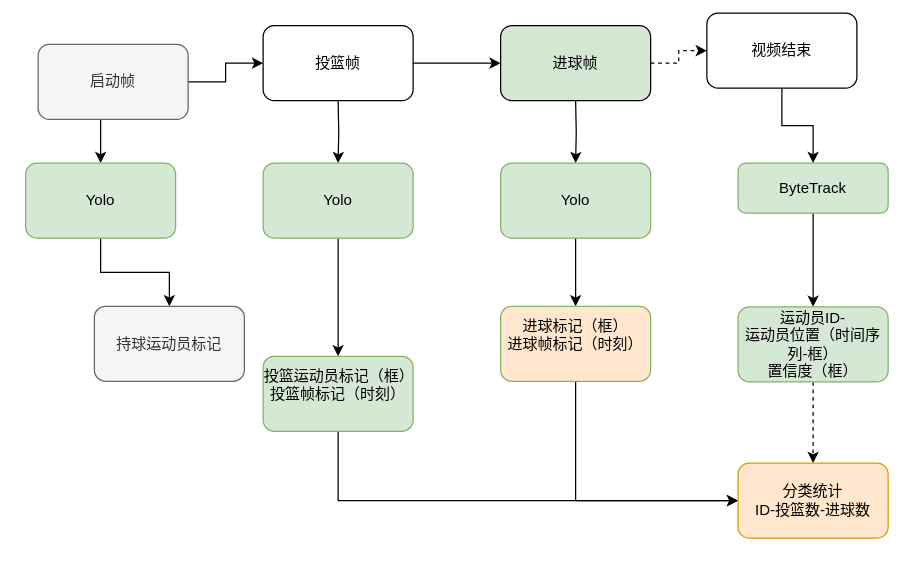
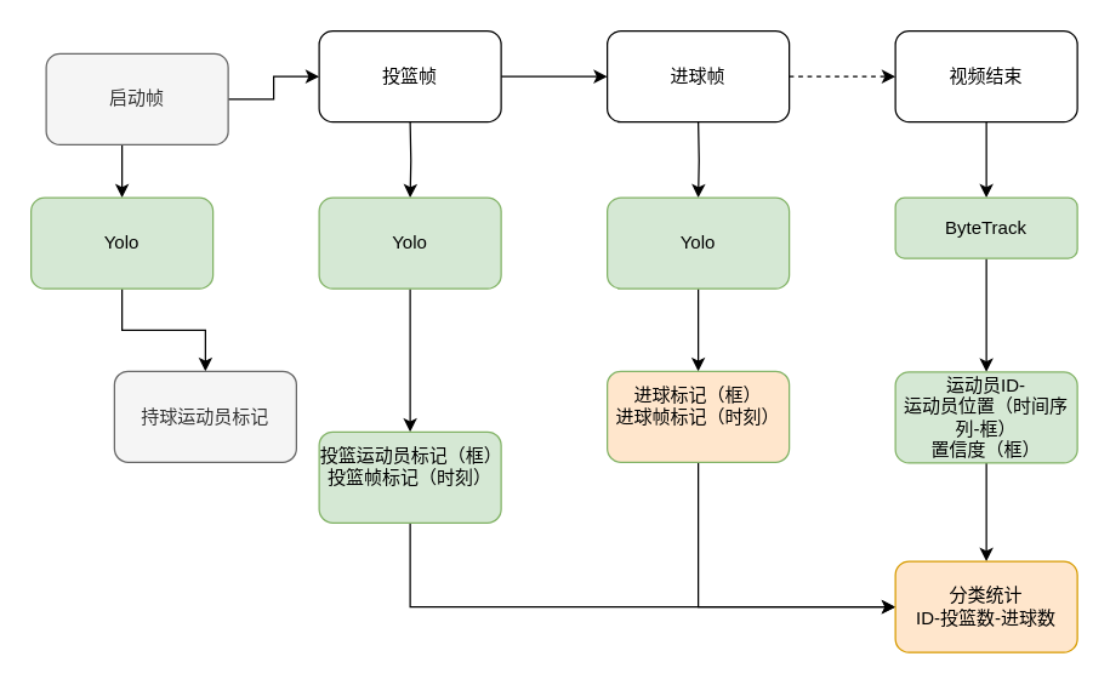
  <mxCell id="0" />
  <mxCell id="1" parent="0" />
  <mxCell id="2" style="edgeStyle=orthogonalEdgeStyle;rounded=0;orthogonalLoop=1;jettySize=auto;html=1;exitX=1;exitY=0.5;exitDx=0;exitDy=0;" edge="1" parent="1" source="4" target="6"><mxGeometry relative="1" as="geometry"><mxPoint x="210" y="50" as="targetPoint" /></mxGeometry></mxCell>
  <mxCell id="3" style="edgeStyle=orthogonalEdgeStyle;rounded=0;orthogonalLoop=1;jettySize=auto;html=1;exitX=0.5;exitY=1;exitDx=0;exitDy=0;entryX=0.5;entryY=0;entryDx=0;entryDy=0;" edge="1" parent="1" source="4" target="12"><mxGeometry relative="1" as="geometry"><mxPoint x="80" y="150" as="targetPoint" /></mxGeometry></mxCell>
  <mxCell id="4" value="启动帧" style="rounded=1;whiteSpace=wrap;html=1;fillColor=#f5f5f5;fontColor=#333333;strokeColor=#666666;" vertex="1" parent="1"><mxGeometry x="30" y="35" width="120" height="60" as="geometry" /></mxCell>
  <mxCell id="5" style="edgeStyle=orthogonalEdgeStyle;rounded=0;orthogonalLoop=1;jettySize=auto;html=1;exitX=1;exitY=0.5;exitDx=0;exitDy=0;entryX=0;entryY=0.5;entryDx=0;entryDy=0;" edge="1" parent="1" source="6" target="8"><mxGeometry relative="1" as="geometry" /></mxCell>
  <mxCell id="6" value="投篮帧" style="rounded=1;whiteSpace=wrap;html=1;" vertex="1" parent="1"><mxGeometry x="210" y="20" width="120" height="60" as="geometry" /></mxCell>
  <mxCell id="7" style="edgeStyle=orthogonalEdgeStyle;rounded=0;orthogonalLoop=1;jettySize=auto;html=1;exitX=1;exitY=0.5;exitDx=0;exitDy=0;dashed=1;" edge="1" parent="1" source="8" target="10"><mxGeometry relative="1" as="geometry" /></mxCell>
- <mxCell id="8" value="进球帧" style="rounded=1;whiteSpace=wrap;html=1;fillColor=#d5e8d4;" vertex="1" parent="1"><mxGeometry x="400" y="20" width="120" height="60" as="geometry" /></mxCell>
+ <mxCell id="8" value="进球帧" style="rounded=1;whiteSpace=wrap;html=1;" vertex="1" parent="1"><mxGeometry x="400" y="20" width="120" height="60" as="geometry" /></mxCell>
  <mxCell id="9" style="edgeStyle=orthogonalEdgeStyle;rounded=0;orthogonalLoop=1;jettySize=auto;html=1;exitX=0.5;exitY=1;exitDx=0;exitDy=0;entryX=0.5;entryY=0;entryDx=0;entryDy=0;" edge="1" parent="1" source="10" target="25"><mxGeometry relative="1" as="geometry" /></mxCell>
- <mxCell id="10" value="视频结束" style="rounded=1;whiteSpace=wrap;html=1;" vertex="1" parent="1"><mxGeometry x="565" y="10" width="120" height="60" as="geometry" /></mxCell>
+ <mxCell id="10" value="视频结束" style="rounded=1;whiteSpace=wrap;html=1;" vertex="1" parent="1"><mxGeometry x="590" y="20" width="120" height="60" as="geometry" /></mxCell>
  <mxCell id="11" style="edgeStyle=orthogonalEdgeStyle;rounded=0;orthogonalLoop=1;jettySize=auto;html=1;exitX=0.5;exitY=1;exitDx=0;exitDy=0;" edge="1" parent="1" source="12" target="13"><mxGeometry relative="1" as="geometry"><mxPoint x="80" y="250" as="targetPoint" /></mxGeometry></mxCell>
  <mxCell id="12" value="Yolo" style="rounded=1;whiteSpace=wrap;html=1;fillColor=#d5e8d4;strokeColor=#82b366;" vertex="1" parent="1"><mxGeometry x="20" y="130" width="120" height="60" as="geometry" /></mxCell>
  <mxCell id="13" value="持球运动员标记" style="rounded=1;whiteSpace=wrap;html=1;fillColor=#f5f5f5;fontColor=#333333;strokeColor=#666666;" vertex="1" parent="1"><mxGeometry x="75" y="244.5" width="120" height="60" as="geometry" /></mxCell>
  <mxCell id="14" style="edgeStyle=orthogonalEdgeStyle;rounded=0;orthogonalLoop=1;jettySize=auto;html=1;exitX=0.5;exitY=1;exitDx=0;exitDy=0;entryX=0.5;entryY=0;entryDx=0;entryDy=0;" edge="1" parent="1" target="16"><mxGeometry relative="1" as="geometry"><mxPoint x="270" y="150" as="targetPoint" /><mxPoint x="270" y="80" as="sourcePoint" /></mxGeometry></mxCell>
  <mxCell id="15" style="edgeStyle=orthogonalEdgeStyle;rounded=0;orthogonalLoop=1;jettySize=auto;html=1;exitX=0.5;exitY=1;exitDx=0;exitDy=0;" edge="1" parent="1" source="16" target="18"><mxGeometry relative="1" as="geometry"><mxPoint x="270" y="250" as="targetPoint" /></mxGeometry></mxCell>
  <mxCell id="16" value="Yolo" style="rounded=1;whiteSpace=wrap;html=1;fillColor=#d5e8d4;strokeColor=#82b366;" vertex="1" parent="1"><mxGeometry x="210" y="130" width="120" height="60" as="geometry" /></mxCell>
  <mxCell id="17" style="edgeStyle=orthogonalEdgeStyle;rounded=0;orthogonalLoop=1;jettySize=auto;html=1;exitX=0.5;exitY=1;exitDx=0;exitDy=0;" edge="1" parent="1" source="18"><mxGeometry relative="1" as="geometry"><mxPoint x="590" y="400" as="targetPoint" /><Array as="points"><mxPoint x="270" y="400" /></Array></mxGeometry></mxCell>
  <mxCell id="18" value="投篮运动员标记（框）&lt;div&gt;投篮帧标记（&lt;span style=&quot;background-color: initial;&quot;&gt;时刻）&lt;/span&gt;&lt;/div&gt;&lt;div&gt;&lt;br&gt;&lt;/div&gt;" style="rounded=1;whiteSpace=wrap;html=1;fillColor=#d5e8d4;strokeColor=#82b366;" vertex="1" parent="1"><mxGeometry x="210" y="284.5" width="120" height="60" as="geometry" /></mxCell>
  <mxCell id="19" style="edgeStyle=orthogonalEdgeStyle;rounded=0;orthogonalLoop=1;jettySize=auto;html=1;exitX=0.5;exitY=1;exitDx=0;exitDy=0;entryX=0.5;entryY=0;entryDx=0;entryDy=0;" edge="1" parent="1" target="21"><mxGeometry relative="1" as="geometry"><mxPoint x="460" y="150" as="targetPoint" /><mxPoint x="460" y="80" as="sourcePoint" /></mxGeometry></mxCell>
  <mxCell id="20" style="edgeStyle=orthogonalEdgeStyle;rounded=0;orthogonalLoop=1;jettySize=auto;html=1;exitX=0.5;exitY=1;exitDx=0;exitDy=0;" edge="1" parent="1" source="21" target="23"><mxGeometry relative="1" as="geometry"><mxPoint x="460" y="250" as="targetPoint" /></mxGeometry></mxCell>
  <mxCell id="21" value="Yolo" style="rounded=1;whiteSpace=wrap;html=1;fillColor=#d5e8d4;strokeColor=#82b366;" vertex="1" parent="1"><mxGeometry x="400" y="130" width="120" height="60" as="geometry" /></mxCell>
  <mxCell id="22" style="edgeStyle=orthogonalEdgeStyle;rounded=0;orthogonalLoop=1;jettySize=auto;html=1;exitX=0.5;exitY=1;exitDx=0;exitDy=0;entryX=0;entryY=0.5;entryDx=0;entryDy=0;" edge="1" parent="1" source="23" target="28"><mxGeometry relative="1" as="geometry" /></mxCell>
  <mxCell id="23" value="进球标记（框）&lt;div&gt;进球帧标记（&lt;span style=&quot;background-color: initial;&quot;&gt;时刻）&lt;/span&gt;&lt;/div&gt;&lt;div&gt;&lt;br&gt;&lt;/div&gt;" style="rounded=1;whiteSpace=wrap;html=1;fillColor=#ffe6cc;strokeColor=#82b366;" vertex="1" parent="1"><mxGeometry x="400" y="244.5" width="120" height="60" as="geometry" /></mxCell>
  <mxCell id="24" style="edgeStyle=orthogonalEdgeStyle;rounded=0;orthogonalLoop=1;jettySize=auto;html=1;exitX=0.5;exitY=1;exitDx=0;exitDy=0;entryX=0.5;entryY=0;entryDx=0;entryDy=0;" edge="1" parent="1" source="25" target="27"><mxGeometry relative="1" as="geometry"><mxPoint x="650" y="240" as="targetPoint" /></mxGeometry></mxCell>
  <mxCell id="25" value="ByteTrack" style="rounded=1;whiteSpace=wrap;html=1;fillColor=#d5e8d4;strokeColor=#82b366;" vertex="1" parent="1"><mxGeometry x="590" y="130" width="120" height="40" as="geometry" /></mxCell>
- <mxCell id="26" style="edgeStyle=orthogonalEdgeStyle;rounded=0;orthogonalLoop=1;jettySize=auto;html=1;exitX=0.5;exitY=1;exitDx=0;exitDy=0;entryX=0.5;entryY=0;entryDx=0;entryDy=0;dashed=1;" edge="1" parent="1" source="27" target="28"><mxGeometry relative="1" as="geometry" /></mxCell>
+ <mxCell id="26" style="edgeStyle=orthogonalEdgeStyle;rounded=0;orthogonalLoop=1;jettySize=auto;html=1;exitX=0.5;exitY=1;exitDx=0;exitDy=0;entryX=0.5;entryY=0;entryDx=0;entryDy=0;" edge="1" parent="1" source="27" target="28"><mxGeometry relative="1" as="geometry" /></mxCell>
  <mxCell id="27" value="运动员ID-&lt;div&gt;运动员位置（时间序列-框）&lt;/div&gt;&lt;div&gt;置信度（框）&lt;/div&gt;" style="rounded=1;whiteSpace=wrap;html=1;fillColor=#d5e8d4;strokeColor=#82b366;" vertex="1" parent="1"><mxGeometry x="590" y="245" width="120" height="60" as="geometry" /></mxCell>
  <mxCell id="28" value="分类统计&lt;div&gt;ID-投篮数-进球数&lt;/div&gt;" style="rounded=1;whiteSpace=wrap;html=1;fillColor=#ffe6cc;strokeColor=#d79b00;" vertex="1" parent="1"><mxGeometry x="590" y="370" width="120" height="60" as="geometry" /></mxCell>
